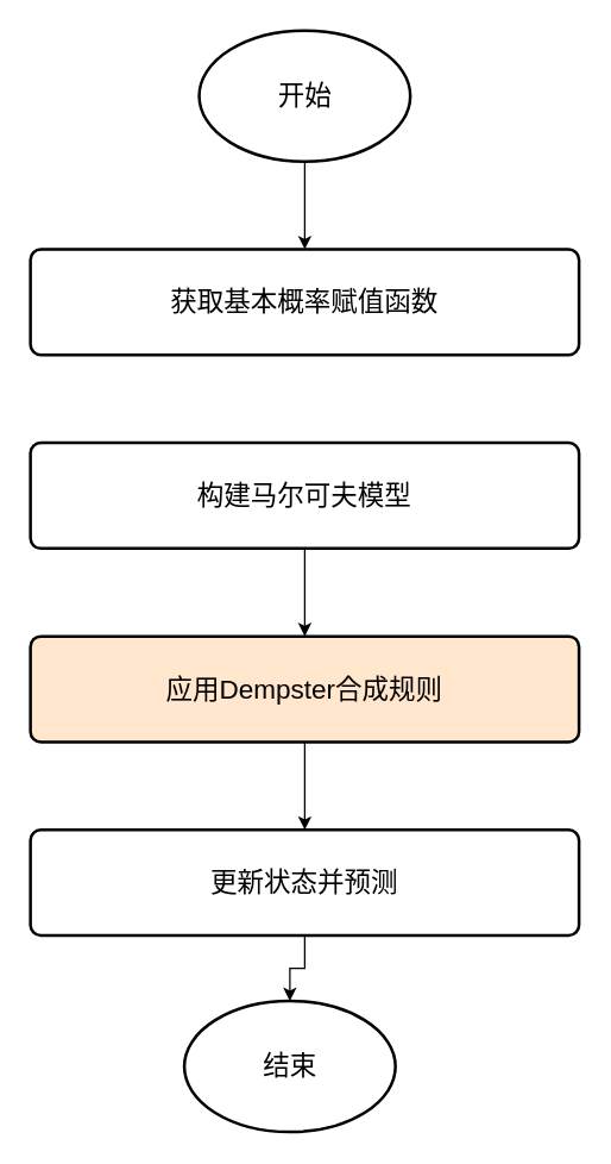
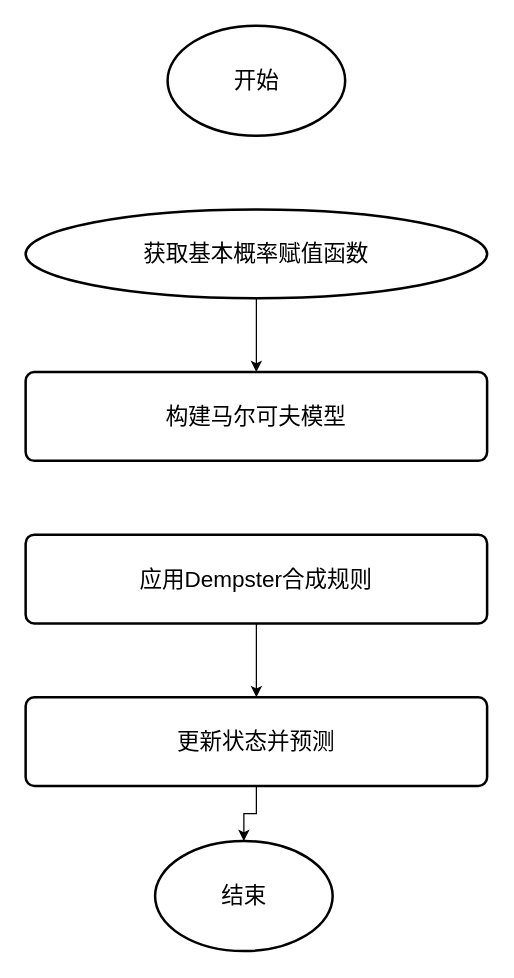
  <mxCell id="0" />
  <mxCell id="1" parent="0" />
- <mxCell id="2" style="edgeStyle=orthogonalEdgeStyle;rounded=0;orthogonalLoop=1;jettySize=auto;html=1;exitX=0.5;exitY=1;exitDx=0;exitDy=0;" edge="1" parent="1" source="3" target="7"><mxGeometry relative="1" as="geometry" /></mxCell>
  <mxCell id="3" value="&lt;font style=&quot;font-size: 18px;&quot;&gt;构建马尔可夫模型&lt;/font&gt;" style="rounded=1;whiteSpace=wrap;html=1;absoluteArcSize=1;arcSize=14;strokeWidth=2;" vertex="1" parent="1"><mxGeometry x="20" y="297" width="369" height="71" as="geometry" /></mxCell>
- <mxCell id="5" value="&lt;font style=&quot;font-size: 18px;&quot;&gt;获取基本概率赋值函数&lt;/font&gt;" style="rounded=1;whiteSpace=wrap;html=1;absoluteArcSize=1;arcSize=14;strokeWidth=2;" vertex="1" parent="1"><mxGeometry x="20" y="167" width="369" height="71" as="geometry" /></mxCell>
+ <mxCell id="4" style="edgeStyle=orthogonalEdgeStyle;rounded=0;orthogonalLoop=1;jettySize=auto;html=1;exitX=0.5;exitY=1;exitDx=0;exitDy=0;" edge="1" parent="1" source="5" target="3"><mxGeometry relative="1" as="geometry" /></mxCell>
+ <mxCell id="5" value="&lt;font style=&quot;font-size: 18px;&quot;&gt;获取基本概率赋值函数&lt;/font&gt;" style="ellipse;whiteSpace=wrap;html=1;absoluteArcSize=1;arcSize=14;strokeWidth=2;" vertex="1" parent="1"><mxGeometry x="20" y="167" width="369" height="71" as="geometry" /></mxCell>
  <mxCell id="6" style="edgeStyle=orthogonalEdgeStyle;rounded=0;orthogonalLoop=1;jettySize=auto;html=1;exitX=0.5;exitY=1;exitDx=0;exitDy=0;" edge="1" parent="1" source="7" target="9"><mxGeometry relative="1" as="geometry" /></mxCell>
- <mxCell id="7" value="&lt;font style=&quot;font-size: 18px;&quot;&gt;&lt;font style=&quot;font-size: 18px;&quot;&gt;应用&lt;/font&gt;Dempster&lt;span style=&quot;font-family: 黑体;&quot;&gt;合成规则&lt;/span&gt;&lt;/font&gt;" style="rounded=1;whiteSpace=wrap;html=1;absoluteArcSize=1;arcSize=14;strokeWidth=2;fillColor=#ffe6cc;" vertex="1" parent="1"><mxGeometry x="20" y="427" width="369" height="71" as="geometry" /></mxCell>
+ <mxCell id="7" value="&lt;font style=&quot;font-size: 18px;&quot;&gt;&lt;font style=&quot;font-size: 18px;&quot;&gt;应用&lt;/font&gt;Dempster&lt;span style=&quot;font-family: 黑体;&quot;&gt;合成规则&lt;/span&gt;&lt;/font&gt;" style="rounded=1;whiteSpace=wrap;html=1;absoluteArcSize=1;arcSize=14;strokeWidth=2;" vertex="1" parent="1"><mxGeometry x="20" y="427" width="369" height="71" as="geometry" /></mxCell>
  <mxCell id="8" style="edgeStyle=orthogonalEdgeStyle;rounded=0;orthogonalLoop=1;jettySize=auto;html=1;exitX=0.5;exitY=1;exitDx=0;exitDy=0;" edge="1" parent="1" source="9" target="12"><mxGeometry relative="1" as="geometry" /></mxCell>
  <mxCell id="9" value="&lt;span style=&quot;font-size: 18px;&quot;&gt;更新状态并预测&lt;/span&gt;" style="rounded=1;whiteSpace=wrap;html=1;absoluteArcSize=1;arcSize=14;strokeWidth=2;" vertex="1" parent="1"><mxGeometry x="20" y="557" width="369" height="71" as="geometry" /></mxCell>
- <mxCell id="10" style="edgeStyle=orthogonalEdgeStyle;rounded=0;orthogonalLoop=1;jettySize=auto;html=1;exitX=0.5;exitY=1;exitDx=0;exitDy=0;exitPerimeter=0;entryX=0.5;entryY=0;entryDx=0;entryDy=0;" edge="1" parent="1" source="11" target="5"><mxGeometry relative="1" as="geometry" /></mxCell>
  <mxCell id="11" value="&lt;font style=&quot;font-size: 18px;&quot;&gt;开始&lt;/font&gt;" style="strokeWidth=2;html=1;shape=mxgraph.flowchart.start_1;whiteSpace=wrap;" vertex="1" parent="1"><mxGeometry x="133.5" y="20" width="142" height="88" as="geometry" /></mxCell>
  <mxCell id="12" value="&lt;font style=&quot;font-size: 18px;&quot;&gt;结束&lt;/font&gt;" style="strokeWidth=2;html=1;shape=mxgraph.flowchart.start_1;whiteSpace=wrap;" vertex="1" parent="1"><mxGeometry x="123.5" y="672" width="142" height="88" as="geometry" /></mxCell>
